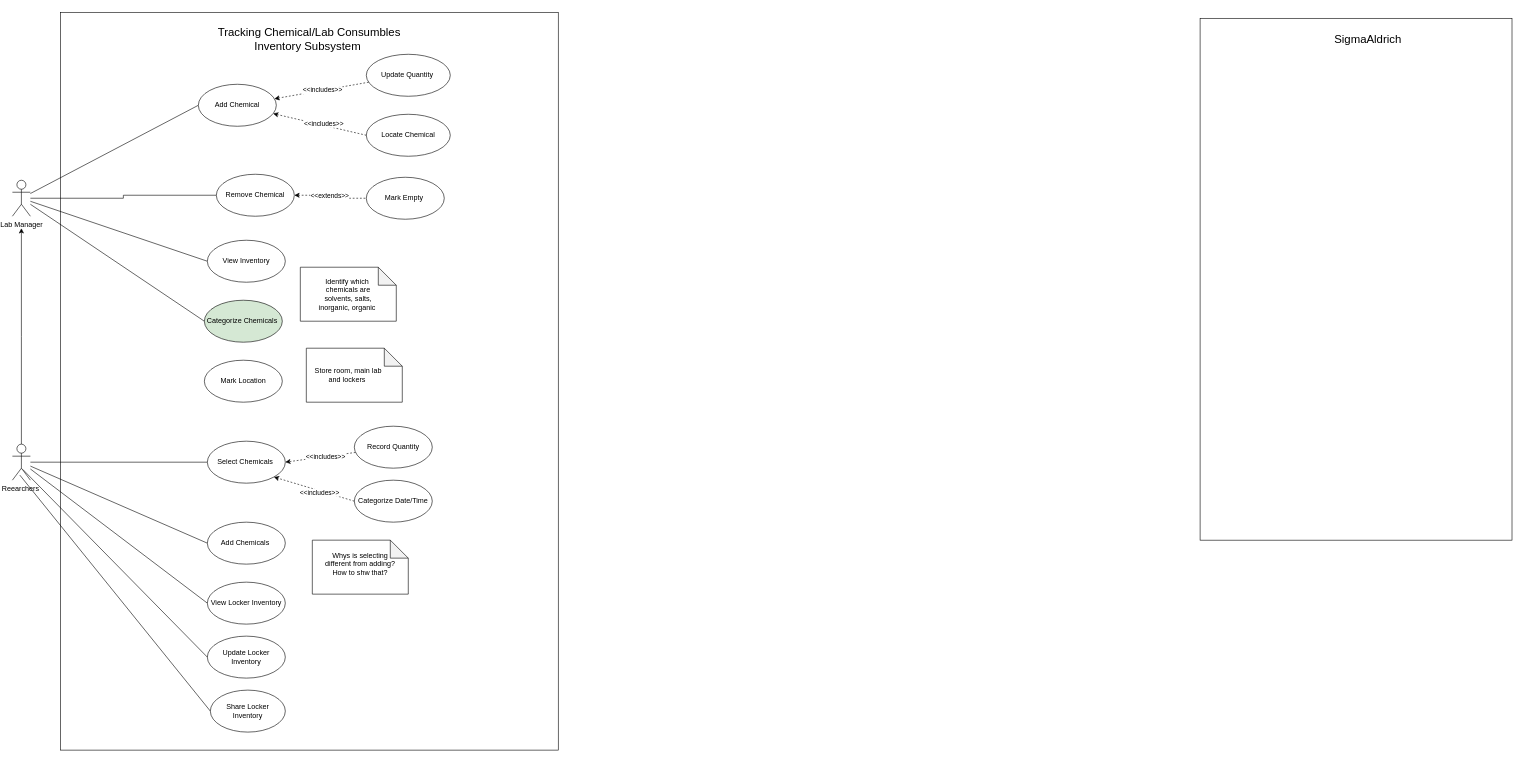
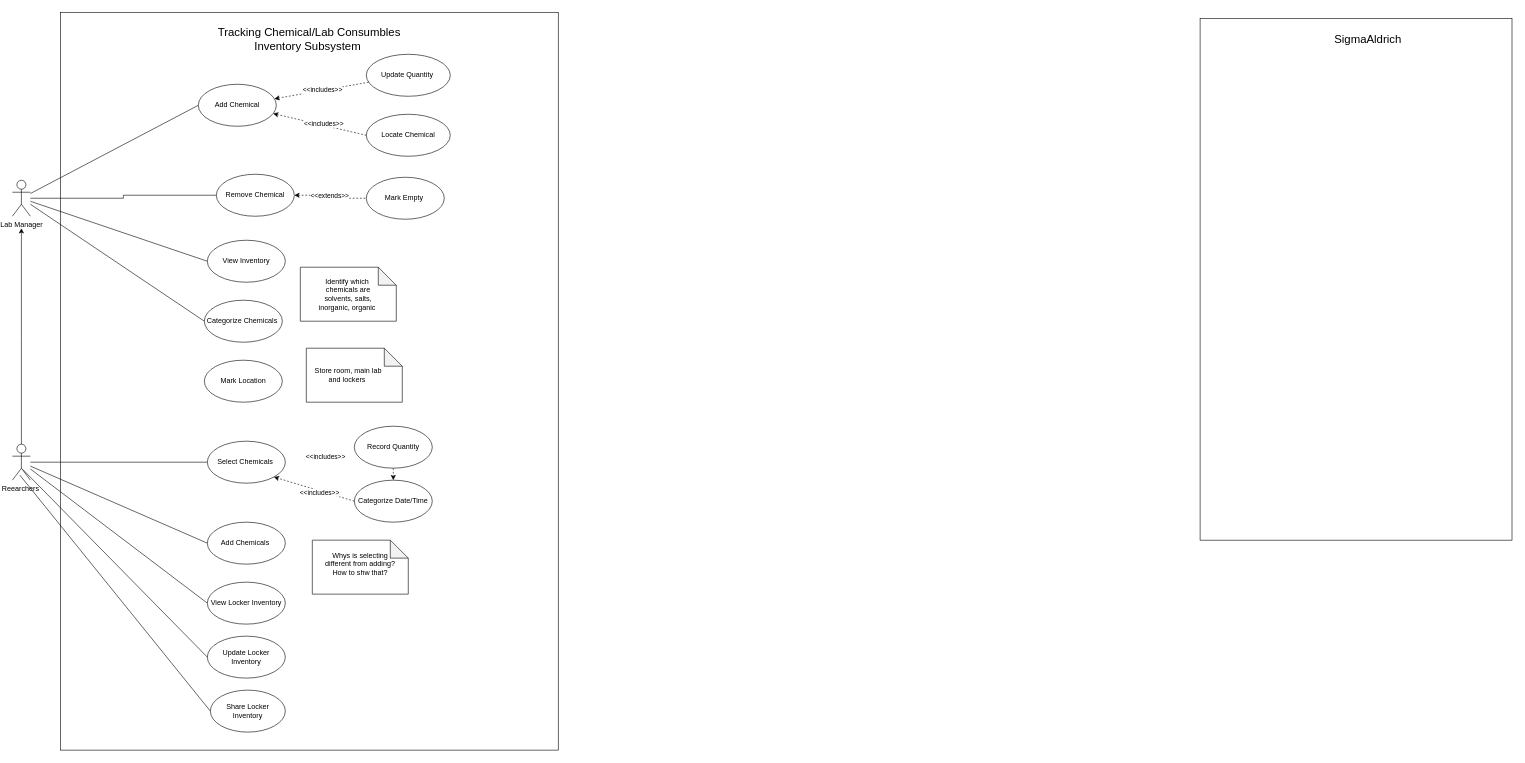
  <mxCell id="0" />
  <mxCell id="1" parent="0" />
  <mxCell id="2" value="" style="rounded=0;whiteSpace=wrap;html=1;" parent="1" vertex="1"><mxGeometry x="100" y="20" width="830" height="1230" as="geometry" /></mxCell>
  <mxCell id="3" style="rounded=0;orthogonalLoop=1;jettySize=auto;html=1;endArrow=none;startFill=0;entryX=0;entryY=0.5;entryDx=0;entryDy=0;" parent="1" source="7" target="13" edge="1"><mxGeometry relative="1" as="geometry" /></mxCell>
  <mxCell id="4" style="edgeStyle=orthogonalEdgeStyle;rounded=0;orthogonalLoop=1;jettySize=auto;html=1;endArrow=none;startFill=0;" parent="1" source="7" target="22" edge="1"><mxGeometry relative="1" as="geometry" /></mxCell>
  <mxCell id="5" style="rounded=0;orthogonalLoop=1;jettySize=auto;html=1;endArrow=none;startFill=0;entryX=0;entryY=0.5;entryDx=0;entryDy=0;" parent="1" source="7" target="23" edge="1"><mxGeometry relative="1" as="geometry" /></mxCell>
  <mxCell id="6" style="rounded=0;orthogonalLoop=1;jettySize=auto;html=1;endArrow=none;startFill=0;entryX=0;entryY=0.5;entryDx=0;entryDy=0;" parent="1" source="7" target="24" edge="1"><mxGeometry relative="1" as="geometry" /></mxCell>
  <mxCell id="7" value="Lab Manager" style="shape=umlActor;verticalLabelPosition=bottom;verticalAlign=top;html=1;" parent="1" vertex="1"><mxGeometry x="20" y="300" width="30" height="60" as="geometry" /></mxCell>
  <mxCell id="8" style="edgeStyle=orthogonalEdgeStyle;rounded=0;orthogonalLoop=1;jettySize=auto;html=1;" parent="1" source="11" edge="1"><mxGeometry relative="1" as="geometry"><mxPoint x="35" y="380" as="targetPoint" /></mxGeometry></mxCell>
  <mxCell id="9" style="edgeStyle=orthogonalEdgeStyle;rounded=0;orthogonalLoop=1;jettySize=auto;html=1;endArrow=none;startFill=0;" parent="1" source="11" target="31" edge="1"><mxGeometry relative="1" as="geometry" /></mxCell>
  <mxCell id="10" style="rounded=0;orthogonalLoop=1;jettySize=auto;html=1;endArrow=none;startFill=0;entryX=0;entryY=0.5;entryDx=0;entryDy=0;" parent="1" source="11" target="32" edge="1"><mxGeometry relative="1" as="geometry" /></mxCell>
  <mxCell id="11" value="Reearchers&amp;nbsp;" style="shape=umlActor;verticalLabelPosition=bottom;verticalAlign=top;html=1;" parent="1" vertex="1"><mxGeometry x="20" y="740" width="30" height="60" as="geometry" /></mxCell>
  <mxCell id="12" value="Tracking Chemical/Lab Consumbles Inventory&amp;nbsp;Subsystem&amp;nbsp;" style="text;html=1;align=center;verticalAlign=middle;whiteSpace=wrap;rounded=0;fontSize=19;" parent="1" vertex="1"><mxGeometry x="295" y="40" width="440" height="50" as="geometry" /></mxCell>
  <mxCell id="13" value="Add Chemical" style="ellipse;whiteSpace=wrap;html=1;" parent="1" vertex="1"><mxGeometry x="330" y="140" width="130" height="70" as="geometry" /></mxCell>
  <mxCell id="14" style="rounded=0;orthogonalLoop=1;jettySize=auto;html=1;dashed=1;" parent="1" source="16" target="13" edge="1"><mxGeometry relative="1" as="geometry" /></mxCell>
  <mxCell id="15" value="&amp;lt;&amp;lt;includes&amp;gt;&amp;gt;" style="edgeLabel;html=1;align=center;verticalAlign=middle;resizable=0;points=[];" parent="14" vertex="1" connectable="0"><mxGeometry x="0.182" relative="1" as="geometry"><mxPoint x="15" y="-3" as="offset" /></mxGeometry></mxCell>
  <mxCell id="16" value="Update Quantity&amp;nbsp;" style="ellipse;whiteSpace=wrap;html=1;" parent="1" vertex="1"><mxGeometry x="610" y="90" width="140" height="70" as="geometry" /></mxCell>
  <mxCell id="17" value="Locate Chemical" style="ellipse;whiteSpace=wrap;html=1;" parent="1" vertex="1"><mxGeometry x="610" y="190" width="140" height="70" as="geometry" /></mxCell>
  <mxCell id="18" style="rounded=0;orthogonalLoop=1;jettySize=auto;html=1;dashed=1;exitX=0;exitY=0.5;exitDx=0;exitDy=0;" parent="1" source="17" target="13" edge="1"><mxGeometry relative="1" as="geometry"><mxPoint x="600" y="225" as="sourcePoint" /><mxPoint x="410" y="254" as="targetPoint" /></mxGeometry></mxCell>
  <mxCell id="19" value="&amp;lt;&amp;lt;includes&amp;gt;&amp;gt;" style="edgeLabel;html=1;align=center;verticalAlign=middle;resizable=0;points=[];" parent="18" vertex="1" connectable="0"><mxGeometry x="0.2" relative="1" as="geometry"><mxPoint x="22" y="2" as="offset" /></mxGeometry></mxCell>
  <mxCell id="20" value="" style="edgeStyle=orthogonalEdgeStyle;rounded=0;orthogonalLoop=1;jettySize=auto;html=1;endArrow=none;startFill=1;startArrow=classic;dashed=1;" parent="1" source="22" target="30" edge="1"><mxGeometry relative="1" as="geometry" /></mxCell>
  <mxCell id="21" value="&amp;lt;&amp;lt;extends&amp;gt;&amp;gt;" style="edgeLabel;html=1;align=center;verticalAlign=middle;resizable=0;points=[];" parent="20" vertex="1" connectable="0"><mxGeometry x="-0.035" y="-2" relative="1" as="geometry"><mxPoint as="offset" /></mxGeometry></mxCell>
  <mxCell id="22" value="Remove Chemical" style="ellipse;whiteSpace=wrap;html=1;" parent="1" vertex="1"><mxGeometry x="360" y="290" width="130" height="70" as="geometry" /></mxCell>
  <mxCell id="23" value="View Inventory" style="ellipse;whiteSpace=wrap;html=1;" parent="1" vertex="1"><mxGeometry x="345" y="400" width="130" height="70" as="geometry" /></mxCell>
- <mxCell id="24" value="Categorize Chemicals&amp;nbsp;" style="ellipse;whiteSpace=wrap;html=1;fillColor=#d5e8d4;" parent="1" vertex="1"><mxGeometry x="340" y="500" width="130" height="70" as="geometry" /></mxCell>
+ <mxCell id="24" value="Categorize Chemicals&amp;nbsp;" style="ellipse;whiteSpace=wrap;html=1;" parent="1" vertex="1"><mxGeometry x="340" y="500" width="130" height="70" as="geometry" /></mxCell>
  <mxCell id="25" value="" style="shape=note;whiteSpace=wrap;html=1;backgroundOutline=1;darkOpacity=0.05;" parent="1" vertex="1"><mxGeometry x="500" y="445" width="160" height="90" as="geometry" /></mxCell>
  <mxCell id="26" value="Identify which&amp;nbsp; chemicals are solvents, salts, inorganic, organic&amp;nbsp;" style="text;html=1;align=center;verticalAlign=middle;whiteSpace=wrap;rounded=0;" parent="1" vertex="1"><mxGeometry x="520" y="450" width="120" height="80" as="geometry" /></mxCell>
  <mxCell id="27" value="Mark Location" style="ellipse;whiteSpace=wrap;html=1;" parent="1" vertex="1"><mxGeometry x="340" y="600" width="130" height="70" as="geometry" /></mxCell>
  <mxCell id="28" value="" style="shape=note;whiteSpace=wrap;html=1;backgroundOutline=1;darkOpacity=0.05;" parent="1" vertex="1"><mxGeometry x="510" y="580" width="160" height="90" as="geometry" /></mxCell>
  <mxCell id="29" value="Store room, main lab and lockers&amp;nbsp;" style="text;html=1;align=center;verticalAlign=middle;whiteSpace=wrap;rounded=0;" parent="1" vertex="1"><mxGeometry x="520" y="585" width="120" height="80" as="geometry" /></mxCell>
  <mxCell id="30" value="Mark Empty&amp;nbsp;" style="ellipse;whiteSpace=wrap;html=1;" parent="1" vertex="1"><mxGeometry x="610" y="295" width="130" height="70" as="geometry" /></mxCell>
  <mxCell id="31" value="Select Chemicals&amp;nbsp;" style="ellipse;whiteSpace=wrap;html=1;" parent="1" vertex="1"><mxGeometry x="345" y="735" width="130" height="70" as="geometry" /></mxCell>
  <mxCell id="32" value="Add Chemicals&amp;nbsp;" style="ellipse;whiteSpace=wrap;html=1;" parent="1" vertex="1"><mxGeometry x="345" y="870" width="130" height="70" as="geometry" /></mxCell>
- <mxCell id="33" style="rounded=0;orthogonalLoop=1;jettySize=auto;html=1;entryX=1;entryY=0.5;entryDx=0;entryDy=0;dashed=1;" parent="1" source="34" target="31" edge="1"><mxGeometry relative="1" as="geometry" /></mxCell>
+ <mxCell id="33" style="rounded=0;orthogonalLoop=1;jettySize=auto;html=1;dashed=1;" parent="1" source="34" target="35" edge="1"><mxGeometry relative="1" as="geometry" /></mxCell>
  <mxCell id="34" value="Record Quantity" style="ellipse;whiteSpace=wrap;html=1;" parent="1" vertex="1"><mxGeometry x="590" y="710" width="130" height="70" as="geometry" /></mxCell>
  <mxCell id="35" value="Categorize Date/Time" style="ellipse;whiteSpace=wrap;html=1;" parent="1" vertex="1"><mxGeometry x="590" y="800" width="130" height="70" as="geometry" /></mxCell>
  <mxCell id="36" style="rounded=0;orthogonalLoop=1;jettySize=auto;html=1;entryX=1;entryY=1;entryDx=0;entryDy=0;exitX=0;exitY=0.5;exitDx=0;exitDy=0;dashed=1;" parent="1" source="35" target="31" edge="1"><mxGeometry relative="1" as="geometry" /></mxCell>
  <mxCell id="37" value="&amp;lt;&amp;lt;includes&amp;gt;&amp;gt;" style="edgeLabel;html=1;align=center;verticalAlign=middle;resizable=0;points=[];" parent="36" vertex="1" connectable="0"><mxGeometry x="0.331" y="3" relative="1" as="geometry"><mxPoint x="31" y="9" as="offset" /></mxGeometry></mxCell>
  <mxCell id="38" value="&amp;lt;&amp;lt;includes&amp;gt;&amp;gt;" style="edgeLabel;html=1;align=center;verticalAlign=middle;resizable=0;points=[];" parent="36" vertex="1" connectable="0"><mxGeometry x="0.331" y="3" relative="1" as="geometry"><mxPoint x="41" y="-51" as="offset" /></mxGeometry></mxCell>
  <mxCell id="39" style="rounded=0;orthogonalLoop=1;jettySize=auto;html=1;exitX=0;exitY=0.5;exitDx=0;exitDy=0;endArrow=none;startFill=0;" parent="1" source="40" target="11" edge="1"><mxGeometry relative="1" as="geometry" /></mxCell>
  <mxCell id="40" value="View Locker Inventory" style="ellipse;whiteSpace=wrap;html=1;" parent="1" vertex="1"><mxGeometry x="345" y="970" width="130" height="70" as="geometry" /></mxCell>
  <mxCell id="41" value="Update Locker Inventory" style="ellipse;whiteSpace=wrap;html=1;" parent="1" vertex="1"><mxGeometry x="345" y="1060" width="130" height="70" as="geometry" /></mxCell>
  <mxCell id="42" style="rounded=0;orthogonalLoop=1;jettySize=auto;html=1;exitX=0;exitY=0.5;exitDx=0;exitDy=0;endArrow=none;startFill=0;entryX=0.413;entryY=0.86;entryDx=0;entryDy=0;entryPerimeter=0;" parent="1" source="43" target="11" edge="1"><mxGeometry relative="1" as="geometry" /></mxCell>
  <mxCell id="43" value="Share Locker Inventory" style="ellipse;whiteSpace=wrap;html=1;" parent="1" vertex="1"><mxGeometry x="350" y="1150" width="125" height="70" as="geometry" /></mxCell>
  <mxCell id="44" style="rounded=0;orthogonalLoop=1;jettySize=auto;html=1;entryX=0.573;entryY=0.7;entryDx=0;entryDy=0;entryPerimeter=0;endArrow=none;startFill=0;exitX=0;exitY=0.5;exitDx=0;exitDy=0;" parent="1" source="41" target="11" edge="1"><mxGeometry relative="1" as="geometry" /></mxCell>
  <mxCell id="45" value="" style="shape=note;whiteSpace=wrap;html=1;backgroundOutline=1;darkOpacity=0.05;" parent="1" vertex="1"><mxGeometry x="520" y="900" width="160" height="90" as="geometry" /></mxCell>
  <mxCell id="46" value="Whys is selecting different from adding? How to shw that?" style="text;html=1;align=center;verticalAlign=middle;whiteSpace=wrap;rounded=0;" parent="1" vertex="1"><mxGeometry x="540" y="900" width="120" height="80" as="geometry" /></mxCell>
  <mxCell id="47" value="" style="rounded=0;whiteSpace=wrap;html=1;" parent="1" vertex="1"><mxGeometry x="2000" y="30" width="520" height="870" as="geometry" /></mxCell>
  <mxCell id="48" value="SigmaAldrich" style="text;html=1;align=center;verticalAlign=middle;whiteSpace=wrap;rounded=0;fontSize=19;" parent="1" vertex="1"><mxGeometry x="2160" y="50" width="240" height="30" as="geometry" /></mxCell>
